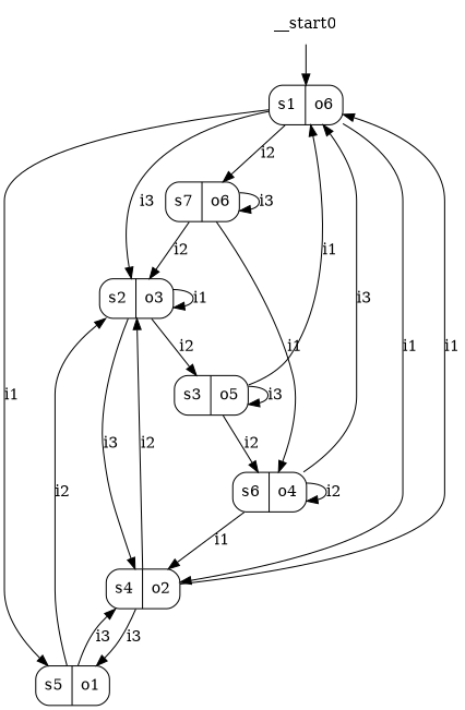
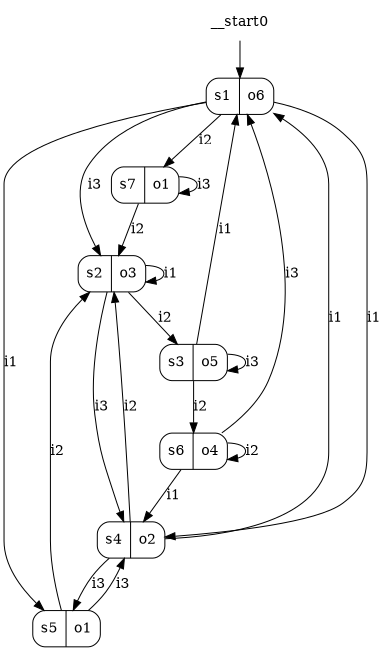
  digraph {
    node [shape=record style=rounded]
    n1 [label="s1|o6"]
    n2 [label="s2|o3"]
    n3 [label="s4|o2"]
-   n4 [label="s7|o6"]
+   n4 [label="s7|o1"]
    n5 [label="s5|o1"]
    n6 [label="s3|o5"]
    n7 [label="s6|o4"]
    __start0 [shape=none style=""]
    n1 -> n2 [label=i3]
    n1 -> n3 [label=i1]
    n1 -> n4 [label=i2]
    n1 -> n5 [label=i1]
    n2 -> n2 [label=i1]
    n2 -> n3 [label=i3]
    n2 -> n6 [label=i2]
    n3 -> n1 [label=i1]
    n3 -> n2 [label=i2]
    n3 -> n5 [label=i3]
    n4 -> n2 [label=i2]
    n4 -> n4 [label=i3]
-   n4 -> n7 [label=i1]
    n5 -> n2 [label=i2]
    n5 -> n3 [label=i3]
    n6 -> n1 [label=i1]
    n6 -> n6 [label=i3]
    n6 -> n7 [label=i2]
    n7 -> n1 [label=i3]
    n7 -> n3 [label=i1]
    n7 -> n7 [label=i2]
    __start0 -> n1
  }
